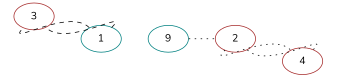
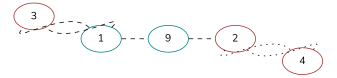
  graph {
    fontname=Nunito
    rankdir=LR
    node [color=brown fontname=Nunito]
    edge [fontname=Nunito style=dashed]
    3
    1 [color=teal]
    n3 [color=teal label=9]
    2
    4
    subgraph sub_1 {
      rank=min
      3
    }
    1 -- 3 [headport=sw tailport=nw]
    1 -- 3 [headport=se tailport=ne]
-   n3 -- 2 [style=dotted]
+   1 -- n3
+   n3 -- 2
    2 -- 4 [headport=nw style=dotted tailport=sw]
    2 -- 4 [headport=ne style=dotted tailport=se]
  }
